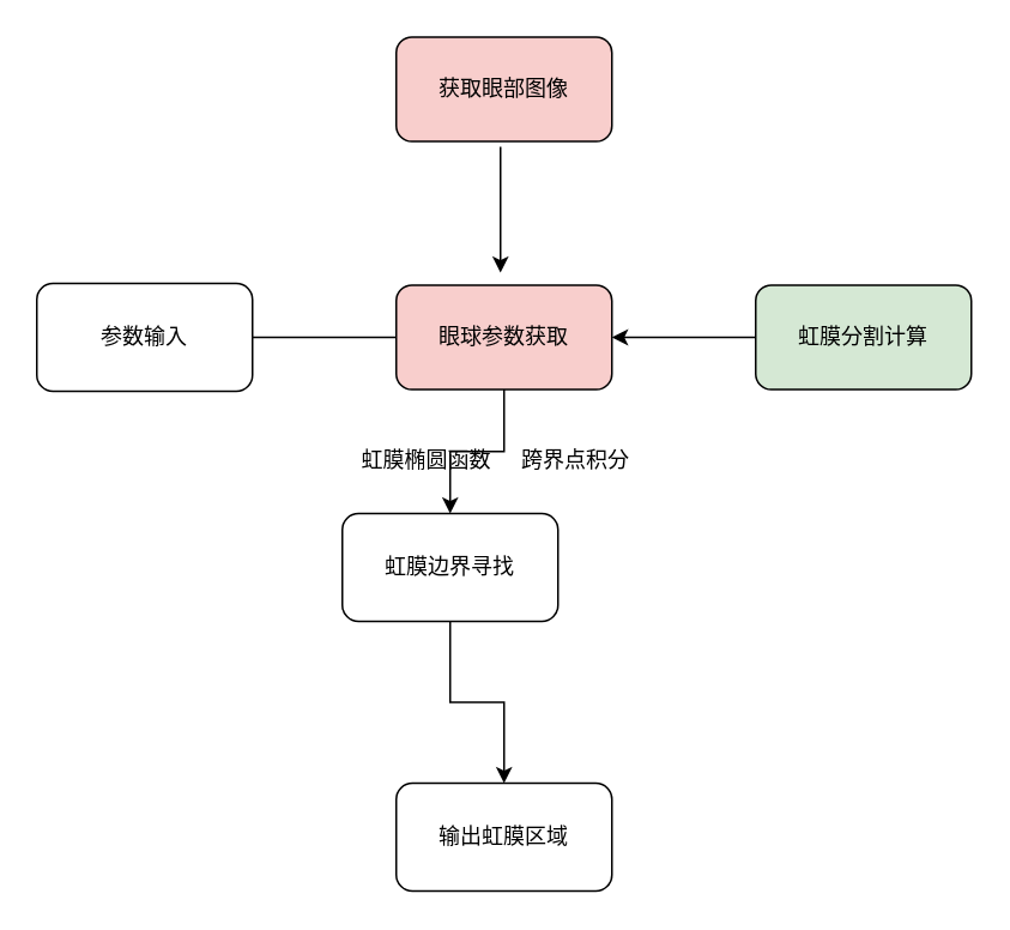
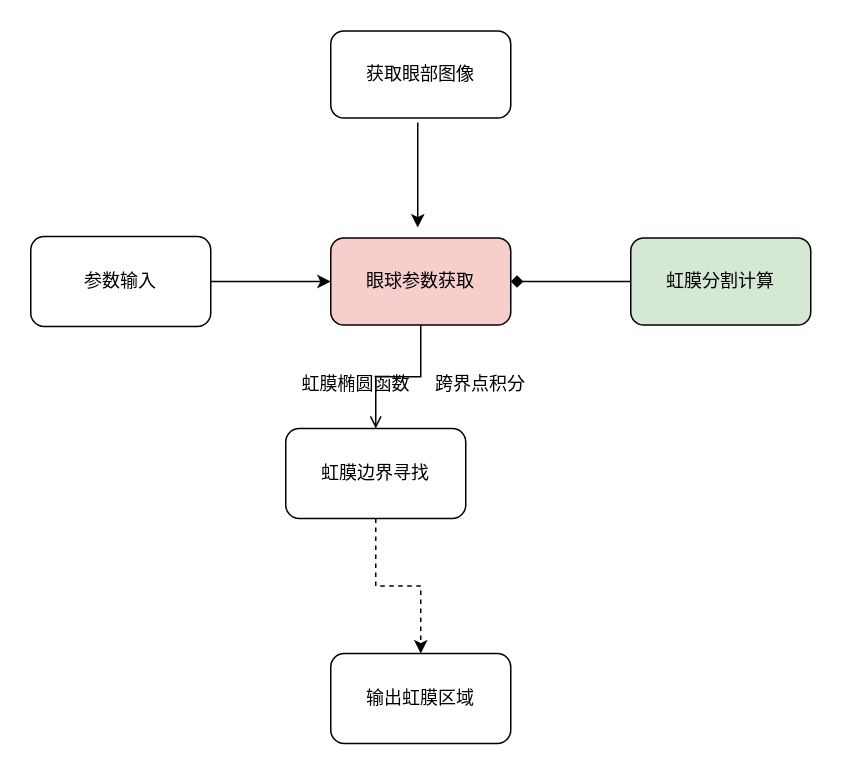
  <mxCell id="0" />
  <mxCell id="1" parent="0" />
  <mxCell id="2" value="" style="edgeStyle=orthogonalEdgeStyle;rounded=0;orthogonalLoop=1;jettySize=auto;html=1;" edge="1" parent="1"><mxGeometry relative="1" as="geometry"><mxPoint x="278" y="81" as="sourcePoint" /><mxPoint x="278" y="151" as="targetPoint" /></mxGeometry></mxCell>
- <mxCell id="3" value="" style="edgeStyle=orthogonalEdgeStyle;rounded=0;orthogonalLoop=1;jettySize=auto;html=1;" edge="1" parent="1" source="4" target="10"><mxGeometry relative="1" as="geometry" /></mxCell>
+ <mxCell id="3" value="" style="edgeStyle=orthogonalEdgeStyle;rounded=0;orthogonalLoop=1;jettySize=auto;html=1;endArrow=open;" edge="1" parent="1" source="4" target="10"><mxGeometry relative="1" as="geometry" /></mxCell>
  <mxCell id="4" value="眼球参数获取" style="rounded=1;whiteSpace=wrap;html=1;fillColor=#f8cecc;" vertex="1" parent="1"><mxGeometry x="220" y="158" width="120" height="58" as="geometry" /></mxCell>
- <mxCell id="5" value="" style="edgeStyle=orthogonalEdgeStyle;rounded=0;orthogonalLoop=1;jettySize=auto;html=1;endArrow=none;" edge="1" parent="1" source="6" target="4"><mxGeometry relative="1" as="geometry" /></mxCell>
+ <mxCell id="5" value="" style="edgeStyle=orthogonalEdgeStyle;rounded=0;orthogonalLoop=1;jettySize=auto;html=1;" edge="1" parent="1" source="6" target="4"><mxGeometry relative="1" as="geometry" /></mxCell>
  <mxCell id="6" value="参数输入" style="whiteSpace=wrap;html=1;rounded=1;" vertex="1" parent="1"><mxGeometry x="20" y="157" width="120" height="60" as="geometry" /></mxCell>
- <mxCell id="7" value="" style="edgeStyle=orthogonalEdgeStyle;rounded=0;orthogonalLoop=1;jettySize=auto;html=1;" edge="1" parent="1" source="8" target="4"><mxGeometry relative="1" as="geometry" /></mxCell>
+ <mxCell id="7" value="" style="edgeStyle=orthogonalEdgeStyle;rounded=0;orthogonalLoop=1;jettySize=auto;html=1;endArrow=diamond;" edge="1" parent="1" source="8" target="4"><mxGeometry relative="1" as="geometry" /></mxCell>
  <mxCell id="8" value="虹膜分割计算" style="rounded=1;whiteSpace=wrap;html=1;fillColor=#d5e8d4;" vertex="1" parent="1"><mxGeometry x="420" y="158" width="120" height="58" as="geometry" /></mxCell>
- <mxCell id="9" value="" style="edgeStyle=orthogonalEdgeStyle;rounded=0;orthogonalLoop=1;jettySize=auto;html=1;" edge="1" parent="1" source="10" target="11"><mxGeometry relative="1" as="geometry" /></mxCell>
+ <mxCell id="9" value="" style="edgeStyle=orthogonalEdgeStyle;rounded=0;orthogonalLoop=1;jettySize=auto;html=1;dashed=1;" edge="1" parent="1" source="10" target="11"><mxGeometry relative="1" as="geometry" /></mxCell>
  <mxCell id="10" value="虹膜边界寻找" style="whiteSpace=wrap;html=1;rounded=1;" vertex="1" parent="1"><mxGeometry x="190" y="285" width="120" height="60" as="geometry" /></mxCell>
  <mxCell id="11" value="输出虹膜区域" style="whiteSpace=wrap;html=1;rounded=1;" vertex="1" parent="1"><mxGeometry x="220" y="435" width="120" height="60" as="geometry" /></mxCell>
- <mxCell id="12" value="获取眼部图像" style="rounded=1;whiteSpace=wrap;html=1;fillColor=#f8cecc;" vertex="1" parent="1"><mxGeometry x="220" y="20" width="120" height="58" as="geometry" /></mxCell>
+ <mxCell id="12" value="获取眼部图像" style="rounded=1;whiteSpace=wrap;html=1;" vertex="1" parent="1"><mxGeometry x="220" y="20" width="120" height="58" as="geometry" /></mxCell>
  <mxCell id="13" value="虹膜椭圆函数" style="text;whiteSpace=wrap;" vertex="1" parent="1"><mxGeometry x="199" y="242" width="78" height="20" as="geometry" /></mxCell>
  <mxCell id="14" value="跨界点积分" style="text;whiteSpace=wrap;" vertex="1" parent="1"><mxGeometry x="288" y="242" width="80" height="26" as="geometry" /></mxCell>
